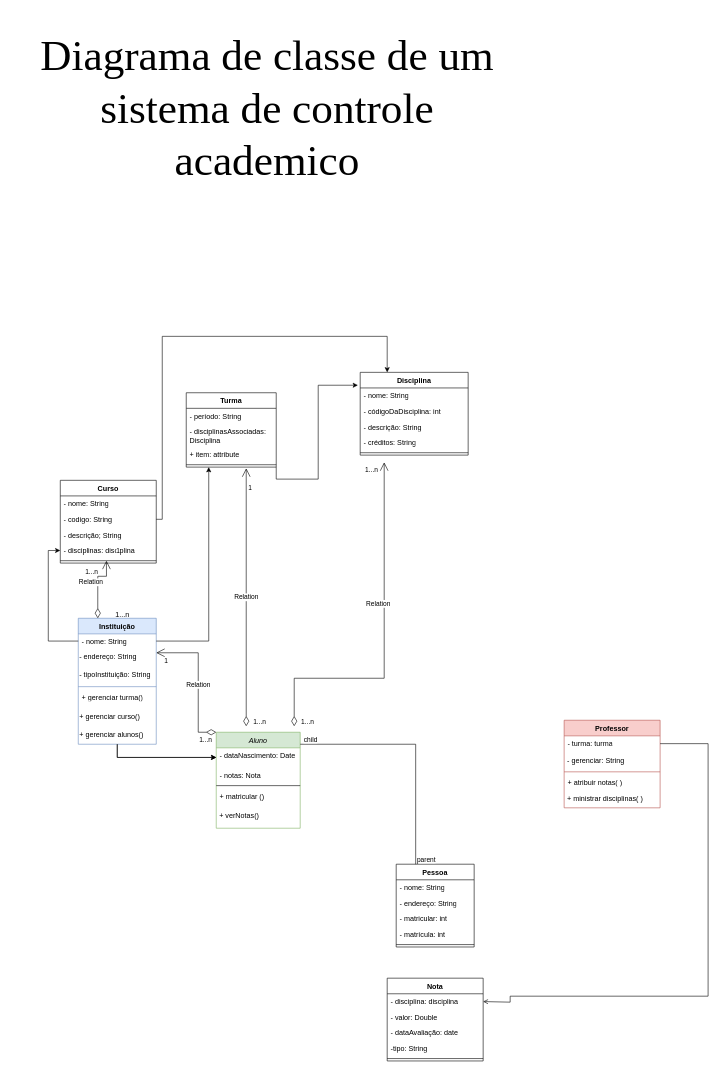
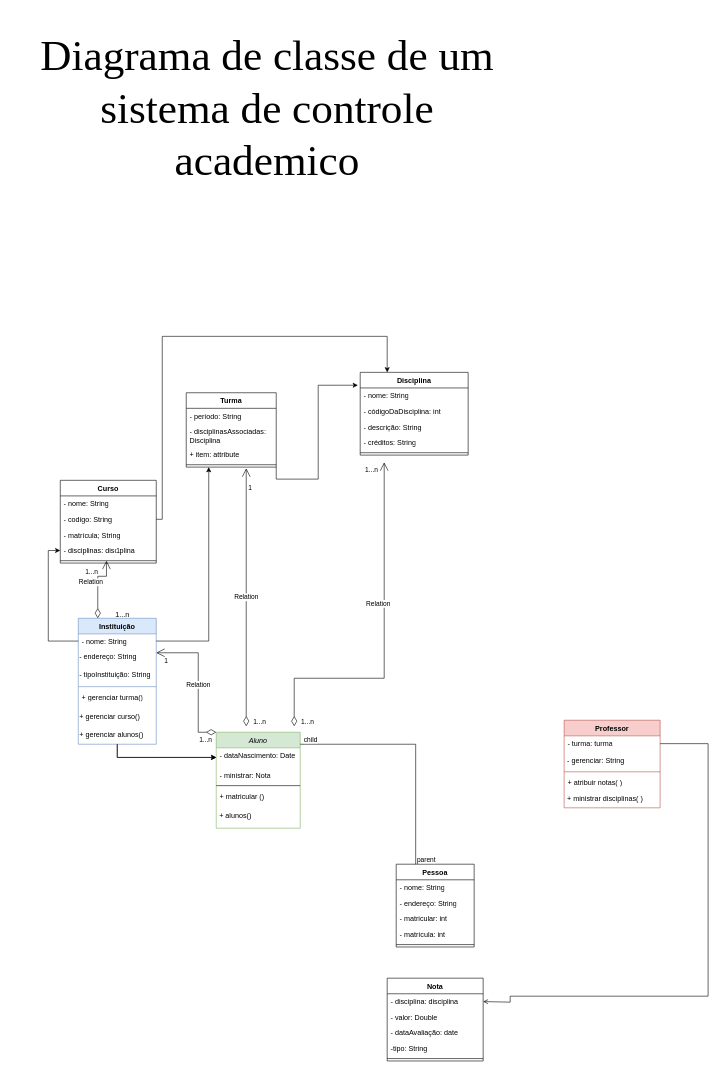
  <mxCell id="0" />
  <mxCell id="1" parent="0" />
  <mxCell id="2" value="Instituição" style="swimlane;fontStyle=1;align=center;verticalAlign=top;childLayout=stackLayout;horizontal=1;startSize=26;horizontalStack=0;resizeParent=1;resizeParentMax=0;resizeLast=0;collapsible=1;marginBottom=0;whiteSpace=wrap;html=1;labelBackgroundColor=none;fillColor=#dae8fc;strokeColor=#6c8ebf;" parent="1" vertex="1"><mxGeometry x="130" y="1030" width="130" height="210" as="geometry"><mxRectangle x="210" y="300" width="100" height="30" as="alternateBounds" /></mxGeometry></mxCell>
  <mxCell id="3" value="- nome: String&lt;br&gt;" style="text;strokeColor=none;fillColor=none;align=left;verticalAlign=top;spacingLeft=4;spacingRight=4;overflow=hidden;rotatable=0;points=[[0,0.5],[1,0.5]];portConstraint=eastwest;whiteSpace=wrap;html=1;" parent="2" vertex="1"><mxGeometry y="26" width="130" height="24" as="geometry" /></mxCell>
  <mxCell id="4" value="- endereço: String" style="text;html=1;strokeColor=none;fillColor=none;align=left;verticalAlign=middle;whiteSpace=wrap;rounded=0;labelBackgroundColor=default;" parent="2" vertex="1"><mxGeometry y="50" width="130" height="30" as="geometry" /></mxCell>
  <mxCell id="5" value="- tipoInstituição: String" style="text;html=1;strokeColor=none;fillColor=none;align=left;verticalAlign=middle;whiteSpace=wrap;rounded=0;" parent="2" vertex="1"><mxGeometry y="80" width="130" height="30" as="geometry" /></mxCell>
  <mxCell id="6" value="" style="line;strokeWidth=1;fillColor=none;align=left;verticalAlign=middle;spacingTop=-1;spacingLeft=3;spacingRight=3;rotatable=0;labelPosition=right;points=[];portConstraint=eastwest;strokeColor=inherit;" parent="2" vertex="1"><mxGeometry y="110" width="130" height="8" as="geometry" /></mxCell>
  <mxCell id="7" value="+ gerenciar turma()" style="text;strokeColor=none;fillColor=none;align=left;verticalAlign=top;spacingLeft=4;spacingRight=4;overflow=hidden;rotatable=0;points=[[0,0.5],[1,0.5]];portConstraint=eastwest;whiteSpace=wrap;html=1;" parent="2" vertex="1"><mxGeometry y="118" width="130" height="32" as="geometry" /></mxCell>
  <mxCell id="8" value="+ gerenciar curso()" style="text;html=1;strokeColor=none;fillColor=none;align=left;verticalAlign=middle;whiteSpace=wrap;rounded=0;" parent="2" vertex="1"><mxGeometry y="150" width="130" height="30" as="geometry" /></mxCell>
  <mxCell id="9" value="+ gerenciar alunos()" style="text;html=1;strokeColor=none;fillColor=none;align=left;verticalAlign=middle;whiteSpace=wrap;rounded=0;" parent="2" vertex="1"><mxGeometry y="180" width="130" height="30" as="geometry" /></mxCell>
  <mxCell id="10" value="Disciplina" style="swimlane;fontStyle=1;align=center;verticalAlign=top;childLayout=stackLayout;horizontal=1;startSize=26;horizontalStack=0;resizeParent=1;resizeParentMax=0;resizeLast=0;collapsible=1;marginBottom=0;whiteSpace=wrap;html=1;" parent="1" vertex="1"><mxGeometry x="600" y="620" width="180" height="138" as="geometry" /></mxCell>
  <mxCell id="11" value="- nome: String" style="text;strokeColor=none;fillColor=none;align=left;verticalAlign=top;spacingLeft=4;spacingRight=4;overflow=hidden;rotatable=0;points=[[0,0.5],[1,0.5]];portConstraint=eastwest;whiteSpace=wrap;html=1;" parent="10" vertex="1"><mxGeometry y="26" width="180" height="26" as="geometry" /></mxCell>
  <mxCell id="12" value="- códigoDaDisciplina: int" style="text;strokeColor=none;fillColor=none;align=left;verticalAlign=top;spacingLeft=4;spacingRight=4;overflow=hidden;rotatable=0;points=[[0,0.5],[1,0.5]];portConstraint=eastwest;whiteSpace=wrap;html=1;" parent="10" vertex="1"><mxGeometry y="52" width="180" height="26" as="geometry" /></mxCell>
  <mxCell id="13" value="- descrição: String" style="text;strokeColor=none;fillColor=none;align=left;verticalAlign=top;spacingLeft=4;spacingRight=4;overflow=hidden;rotatable=0;points=[[0,0.5],[1,0.5]];portConstraint=eastwest;whiteSpace=wrap;html=1;" parent="10" vertex="1"><mxGeometry y="78" width="180" height="26" as="geometry" /></mxCell>
  <mxCell id="14" value="- créditos: String" style="text;strokeColor=none;fillColor=none;align=left;verticalAlign=top;spacingLeft=4;spacingRight=4;overflow=hidden;rotatable=0;points=[[0,0.5],[1,0.5]];portConstraint=eastwest;whiteSpace=wrap;html=1;" parent="10" vertex="1"><mxGeometry y="104" width="180" height="26" as="geometry" /></mxCell>
  <mxCell id="15" value="" style="line;strokeWidth=1;fillColor=none;align=left;verticalAlign=middle;spacingTop=-1;spacingLeft=3;spacingRight=3;rotatable=0;labelPosition=right;points=[];portConstraint=eastwest;strokeColor=inherit;" parent="10" vertex="1"><mxGeometry y="130" width="180" height="8" as="geometry" /></mxCell>
  <mxCell id="16" style="edgeStyle=orthogonalEdgeStyle;rounded=0;orthogonalLoop=1;jettySize=auto;html=1;exitX=0.25;exitY=1;exitDx=0;exitDy=0;entryX=0.249;entryY=1.097;entryDx=0;entryDy=0;entryPerimeter=0;" edge="1" parent="10" source="10" target="15"><mxGeometry relative="1" as="geometry" /></mxCell>
  <mxCell id="17" value="Turma" style="swimlane;fontStyle=1;align=center;verticalAlign=top;childLayout=stackLayout;horizontal=1;startSize=26;horizontalStack=0;resizeParent=1;resizeParentMax=0;resizeLast=0;collapsible=1;marginBottom=0;whiteSpace=wrap;html=1;" parent="1" vertex="1"><mxGeometry x="310" y="654" width="150" height="124" as="geometry" /></mxCell>
  <mxCell id="18" value="- período: String" style="text;strokeColor=none;fillColor=none;align=left;verticalAlign=top;spacingLeft=4;spacingRight=4;overflow=hidden;rotatable=0;points=[[0,0.5],[1,0.5]];portConstraint=eastwest;whiteSpace=wrap;html=1;" parent="17" vertex="1"><mxGeometry y="26" width="150" height="26" as="geometry" /></mxCell>
  <mxCell id="19" value="- disciplinasAssociadas: Disciplina" style="text;strokeColor=none;fillColor=none;align=left;verticalAlign=top;spacingLeft=4;spacingRight=4;overflow=hidden;rotatable=0;points=[[0,0.5],[1,0.5]];portConstraint=eastwest;whiteSpace=wrap;html=1;" parent="17" vertex="1"><mxGeometry y="52" width="150" height="38" as="geometry" /></mxCell>
  <mxCell id="20" value="+ item: attribute" style="text;strokeColor=none;fillColor=none;align=left;verticalAlign=top;spacingLeft=4;spacingRight=4;overflow=hidden;rotatable=0;points=[[0,0.5],[1,0.5]];portConstraint=eastwest;whiteSpace=wrap;html=1;" parent="17" vertex="1"><mxGeometry y="90" width="150" height="26" as="geometry" /></mxCell>
  <mxCell id="21" value="" style="line;strokeWidth=1;fillColor=none;align=left;verticalAlign=middle;spacingTop=-1;spacingLeft=3;spacingRight=3;rotatable=0;labelPosition=right;points=[];portConstraint=eastwest;strokeColor=inherit;" parent="17" vertex="1"><mxGeometry y="116" width="150" height="8" as="geometry" /></mxCell>
  <mxCell id="22" value="Curso" style="swimlane;fontStyle=1;align=center;verticalAlign=top;childLayout=stackLayout;horizontal=1;startSize=26;horizontalStack=0;resizeParent=1;resizeParentMax=0;resizeLast=0;collapsible=1;marginBottom=0;whiteSpace=wrap;html=1;" parent="1" vertex="1"><mxGeometry x="100" y="800" width="160" height="138" as="geometry" /></mxCell>
  <mxCell id="23" value="- nome: String" style="text;strokeColor=none;fillColor=none;align=left;verticalAlign=top;spacingLeft=4;spacingRight=4;overflow=hidden;rotatable=0;points=[[0,0.5],[1,0.5]];portConstraint=eastwest;whiteSpace=wrap;html=1;" parent="22" vertex="1"><mxGeometry y="26" width="160" height="26" as="geometry" /></mxCell>
  <mxCell id="24" value="- codigo: String" style="text;strokeColor=none;fillColor=none;align=left;verticalAlign=top;spacingLeft=4;spacingRight=4;overflow=hidden;rotatable=0;points=[[0,0.5],[1,0.5]];portConstraint=eastwest;whiteSpace=wrap;html=1;" parent="22" vertex="1"><mxGeometry y="52" width="160" height="26" as="geometry" /></mxCell>
- <mxCell id="25" value="- descrição; String" style="text;strokeColor=none;fillColor=none;align=left;verticalAlign=top;spacingLeft=4;spacingRight=4;overflow=hidden;rotatable=0;points=[[0,0.5],[1,0.5]];portConstraint=eastwest;whiteSpace=wrap;html=1;" parent="22" vertex="1"><mxGeometry y="78" width="160" height="26" as="geometry" /></mxCell>
+ <mxCell id="25" value="- matrícula; String" style="text;strokeColor=none;fillColor=none;align=left;verticalAlign=top;spacingLeft=4;spacingRight=4;overflow=hidden;rotatable=0;points=[[0,0.5],[1,0.5]];portConstraint=eastwest;whiteSpace=wrap;html=1;" parent="22" vertex="1"><mxGeometry y="78" width="160" height="26" as="geometry" /></mxCell>
  <mxCell id="26" value="- disciplinas: disciplina" style="text;strokeColor=none;fillColor=none;align=left;verticalAlign=top;spacingLeft=4;spacingRight=4;overflow=hidden;rotatable=0;points=[[0,0.5],[1,0.5]];portConstraint=eastwest;whiteSpace=wrap;html=1;" parent="22" vertex="1"><mxGeometry y="104" width="160" height="26" as="geometry" /></mxCell>
  <mxCell id="27" value="" style="line;strokeWidth=1;fillColor=none;align=left;verticalAlign=middle;spacingTop=-1;spacingLeft=3;spacingRight=3;rotatable=0;labelPosition=right;points=[];portConstraint=eastwest;strokeColor=inherit;" parent="22" vertex="1"><mxGeometry y="130" width="160" height="8" as="geometry" /></mxCell>
  <mxCell id="28" value="Pessoa" style="swimlane;fontStyle=1;align=center;verticalAlign=top;childLayout=stackLayout;horizontal=1;startSize=26;horizontalStack=0;resizeParent=1;resizeParentMax=0;resizeLast=0;collapsible=1;marginBottom=0;whiteSpace=wrap;html=1;" parent="1" vertex="1"><mxGeometry x="660" y="1440" width="130" height="138" as="geometry" /></mxCell>
  <mxCell id="29" value="- nome: String" style="text;strokeColor=none;fillColor=none;align=left;verticalAlign=top;spacingLeft=4;spacingRight=4;overflow=hidden;rotatable=0;points=[[0,0.5],[1,0.5]];portConstraint=eastwest;whiteSpace=wrap;html=1;" parent="28" vertex="1"><mxGeometry y="26" width="130" height="26" as="geometry" /></mxCell>
  <mxCell id="30" value="- endereço: String" style="text;strokeColor=none;fillColor=none;align=left;verticalAlign=top;spacingLeft=4;spacingRight=4;overflow=hidden;rotatable=0;points=[[0,0.5],[1,0.5]];portConstraint=eastwest;whiteSpace=wrap;html=1;" parent="28" vertex="1"><mxGeometry y="52" width="130" height="26" as="geometry" /></mxCell>
  <mxCell id="31" value="- matricular: int" style="text;strokeColor=none;fillColor=none;align=left;verticalAlign=top;spacingLeft=4;spacingRight=4;overflow=hidden;rotatable=0;points=[[0,0.5],[1,0.5]];portConstraint=eastwest;whiteSpace=wrap;html=1;" parent="28" vertex="1"><mxGeometry y="78" width="130" height="26" as="geometry" /></mxCell>
  <mxCell id="32" value="- matrícula: int" style="text;strokeColor=none;fillColor=none;align=left;verticalAlign=top;spacingLeft=4;spacingRight=4;overflow=hidden;rotatable=0;points=[[0,0.5],[1,0.5]];portConstraint=eastwest;whiteSpace=wrap;html=1;" parent="28" vertex="1"><mxGeometry y="104" width="130" height="26" as="geometry" /></mxCell>
  <mxCell id="33" value="" style="line;strokeWidth=1;fillColor=none;align=left;verticalAlign=middle;spacingTop=-1;spacingLeft=3;spacingRight=3;rotatable=0;labelPosition=right;points=[];portConstraint=eastwest;strokeColor=inherit;" parent="28" vertex="1"><mxGeometry y="130" width="130" height="8" as="geometry" /></mxCell>
  <mxCell id="34" value="Aluno" style="swimlane;fontStyle=2;align=center;verticalAlign=top;childLayout=stackLayout;horizontal=1;startSize=26;horizontalStack=0;resizeParent=1;resizeLast=0;collapsible=1;marginBottom=0;rounded=0;shadow=0;strokeWidth=1;fillColor=#d5e8d4;strokeColor=#82b366;" parent="1" vertex="1"><mxGeometry x="360" y="1220" width="140" height="160" as="geometry"><mxRectangle x="440" y="490" width="160" height="26" as="alternateBounds" /></mxGeometry></mxCell>
  <mxCell id="35" value="- dataNascimento: Date&#10;&#10;" style="text;align=left;verticalAlign=top;spacingLeft=4;spacingRight=4;overflow=hidden;rotatable=0;points=[[0,0.5],[1,0.5]];portConstraint=eastwest;rounded=0;shadow=0;html=0;whiteSpace=wrap;" parent="34" vertex="1"><mxGeometry y="26" width="140" height="32" as="geometry" /></mxCell>
- <mxCell id="36" value="- notas: Nota" style="text;strokeColor=none;fillColor=none;align=left;verticalAlign=top;spacingLeft=4;spacingRight=4;overflow=hidden;rotatable=0;points=[[0,0.5],[1,0.5]];portConstraint=eastwest;whiteSpace=wrap;html=1;" parent="34" vertex="1"><mxGeometry y="58" width="140" height="26" as="geometry" /></mxCell>
+ <mxCell id="36" value="- ministrar: Nota" style="text;strokeColor=none;fillColor=none;align=left;verticalAlign=top;spacingLeft=4;spacingRight=4;overflow=hidden;rotatable=0;points=[[0,0.5],[1,0.5]];portConstraint=eastwest;whiteSpace=wrap;html=1;" parent="34" vertex="1"><mxGeometry y="58" width="140" height="26" as="geometry" /></mxCell>
  <mxCell id="37" value="" style="line;strokeWidth=1;rotatable=0;dashed=0;labelPosition=right;align=left;verticalAlign=middle;spacingTop=0;spacingLeft=6;points=[];portConstraint=eastwest;" parent="34" vertex="1"><mxGeometry y="84" width="140" height="10" as="geometry" /></mxCell>
  <mxCell id="38" value="" style="line;html=1;strokeWidth=1;align=left;verticalAlign=middle;spacingTop=-1;spacingLeft=3;spacingRight=3;rotatable=0;labelPosition=right;points=[];portConstraint=eastwest;" parent="34" vertex="1"><mxGeometry y="94" width="140" as="geometry" /></mxCell>
  <mxCell id="39" value="+ matricular ()" style="text;align=left;verticalAlign=top;spacingLeft=4;spacingRight=4;overflow=hidden;rotatable=0;points=[[0,0.5],[1,0.5]];portConstraint=eastwest;" parent="34" vertex="1"><mxGeometry y="94" width="140" height="30" as="geometry" /></mxCell>
- <mxCell id="40" value="&amp;nbsp;+ verNotas()" style="text;html=1;align=left;verticalAlign=middle;whiteSpace=wrap;rounded=0;" parent="34" vertex="1"><mxGeometry y="124" width="140" height="30" as="geometry" /></mxCell>
+ <mxCell id="40" value="&amp;nbsp;+ alunos()" style="text;html=1;align=left;verticalAlign=middle;whiteSpace=wrap;rounded=0;" parent="34" vertex="1"><mxGeometry y="124" width="140" height="30" as="geometry" /></mxCell>
  <mxCell id="41" value="Nota" style="swimlane;fontStyle=1;align=center;verticalAlign=top;childLayout=stackLayout;horizontal=1;startSize=26;horizontalStack=0;resizeParent=1;resizeParentMax=0;resizeLast=0;collapsible=1;marginBottom=0;whiteSpace=wrap;html=1;" parent="1" vertex="1"><mxGeometry x="645" y="1630" width="160" height="138" as="geometry" /></mxCell>
  <mxCell id="42" value="- disciplina: disciplina" style="text;strokeColor=none;fillColor=none;align=left;verticalAlign=top;spacingLeft=4;spacingRight=4;overflow=hidden;rotatable=0;points=[[0,0.5],[1,0.5]];portConstraint=eastwest;whiteSpace=wrap;html=1;" parent="41" vertex="1"><mxGeometry y="26" width="160" height="26" as="geometry" /></mxCell>
  <mxCell id="43" value="- valor: Double" style="text;strokeColor=none;fillColor=none;align=left;verticalAlign=top;spacingLeft=4;spacingRight=4;overflow=hidden;rotatable=0;points=[[0,0.5],[1,0.5]];portConstraint=eastwest;whiteSpace=wrap;html=1;" parent="41" vertex="1"><mxGeometry y="52" width="160" height="26" as="geometry" /></mxCell>
  <mxCell id="44" value="- dataAvaliação: date" style="text;strokeColor=none;fillColor=none;align=left;verticalAlign=top;spacingLeft=4;spacingRight=4;overflow=hidden;rotatable=0;points=[[0,0.5],[1,0.5]];portConstraint=eastwest;whiteSpace=wrap;html=1;" parent="41" vertex="1"><mxGeometry y="78" width="160" height="26" as="geometry" /></mxCell>
  <mxCell id="45" value="-tipo: String" style="text;strokeColor=none;fillColor=none;align=left;verticalAlign=top;spacingLeft=4;spacingRight=4;overflow=hidden;rotatable=0;points=[[0,0.5],[1,0.5]];portConstraint=eastwest;whiteSpace=wrap;html=1;" parent="41" vertex="1"><mxGeometry y="104" width="160" height="26" as="geometry" /></mxCell>
  <mxCell id="46" value="" style="line;strokeWidth=1;fillColor=none;align=left;verticalAlign=middle;spacingTop=-1;spacingLeft=3;spacingRight=3;rotatable=0;labelPosition=right;points=[];portConstraint=eastwest;strokeColor=inherit;" parent="41" vertex="1"><mxGeometry y="130" width="160" height="8" as="geometry" /></mxCell>
  <mxCell id="47" value="Professor" style="swimlane;fontStyle=1;align=center;verticalAlign=top;childLayout=stackLayout;horizontal=1;startSize=26;horizontalStack=0;resizeParent=1;resizeParentMax=0;resizeLast=0;collapsible=1;marginBottom=0;whiteSpace=wrap;html=1;labelBackgroundColor=none;fillColor=#f8cecc;strokeColor=#b85450;" parent="1" vertex="1"><mxGeometry x="940" y="1200" width="160" height="146" as="geometry"><mxRectangle x="1020" y="470" width="100" height="30" as="alternateBounds" /></mxGeometry></mxCell>
  <mxCell id="48" value="- turma: turma" style="text;strokeColor=none;fillColor=none;align=left;verticalAlign=top;spacingLeft=4;spacingRight=4;overflow=hidden;rotatable=0;points=[[0,0.5],[1,0.5]];portConstraint=eastwest;whiteSpace=wrap;html=1;" parent="47" vertex="1"><mxGeometry y="26" width="160" height="26" as="geometry" /></mxCell>
  <mxCell id="49" value="&amp;nbsp;- gerenciar: String" style="text;html=1;strokeColor=none;fillColor=none;align=left;verticalAlign=middle;whiteSpace=wrap;rounded=0;" parent="47" vertex="1"><mxGeometry y="52" width="160" height="30" as="geometry" /></mxCell>
  <mxCell id="50" value="" style="line;strokeWidth=1;fillColor=none;align=left;verticalAlign=middle;spacingTop=-1;spacingLeft=3;spacingRight=3;rotatable=0;labelPosition=right;points=[];portConstraint=eastwest;strokeColor=inherit;" parent="47" vertex="1"><mxGeometry y="82" width="160" height="8" as="geometry" /></mxCell>
  <mxCell id="51" value="+ atribuir notas( )&lt;br&gt;" style="text;strokeColor=none;fillColor=none;align=left;verticalAlign=top;spacingLeft=4;spacingRight=4;overflow=hidden;rotatable=0;points=[[0,0.5],[1,0.5]];portConstraint=eastwest;whiteSpace=wrap;html=1;" parent="47" vertex="1"><mxGeometry y="90" width="160" height="26" as="geometry" /></mxCell>
  <mxCell id="52" value="&amp;nbsp;+ ministrar disciplinas( )" style="text;html=1;strokeColor=none;fillColor=none;align=left;verticalAlign=middle;whiteSpace=wrap;rounded=0;" parent="47" vertex="1"><mxGeometry y="116" width="160" height="30" as="geometry" /></mxCell>
  <mxCell id="53" value="" style="endArrow=none;html=1;edgeStyle=orthogonalEdgeStyle;rounded=0;exitX=0.25;exitY=0;exitDx=0;exitDy=0;" edge="1" parent="1" source="28"><mxGeometry relative="1" as="geometry"><mxPoint x="510" y="1220" as="sourcePoint" /><mxPoint x="500" y="1240" as="targetPoint" /><Array as="points"><mxPoint x="692" y="1240" /></Array></mxGeometry></mxCell>
  <mxCell id="54" value="parent" style="edgeLabel;resizable=0;html=1;align=left;verticalAlign=bottom;" connectable="0" vertex="1" parent="53"><mxGeometry x="-1" relative="1" as="geometry" /></mxCell>
  <mxCell id="55" value="child" style="edgeLabel;resizable=0;html=1;align=right;verticalAlign=bottom;" connectable="0" vertex="1" parent="53"><mxGeometry x="1" relative="1" as="geometry"><mxPoint x="29" as="offset" /></mxGeometry></mxCell>
  <mxCell id="56" style="edgeStyle=orthogonalEdgeStyle;rounded=0;orthogonalLoop=1;jettySize=auto;html=1;entryX=-0.021;entryY=-0.174;entryDx=0;entryDy=0;entryPerimeter=0;" edge="1" parent="1" target="11"><mxGeometry relative="1" as="geometry"><mxPoint x="460" y="778" as="sourcePoint" /><Array as="points"><mxPoint x="460" y="798" /><mxPoint x="530" y="798" /><mxPoint x="530" y="642" /></Array></mxGeometry></mxCell>
  <mxCell id="57" style="edgeStyle=orthogonalEdgeStyle;rounded=0;orthogonalLoop=1;jettySize=auto;html=1;exitX=0;exitY=0.5;exitDx=0;exitDy=0;entryX=0;entryY=0.5;entryDx=0;entryDy=0;" edge="1" parent="1" source="3" target="26"><mxGeometry relative="1" as="geometry" /></mxCell>
  <mxCell id="58" style="edgeStyle=orthogonalEdgeStyle;rounded=0;orthogonalLoop=1;jettySize=auto;html=1;entryX=0.25;entryY=1;entryDx=0;entryDy=0;" edge="1" parent="1" source="3" target="17"><mxGeometry relative="1" as="geometry" /></mxCell>
  <mxCell id="59" style="edgeStyle=orthogonalEdgeStyle;rounded=0;orthogonalLoop=1;jettySize=auto;html=1;entryX=0.25;entryY=0;entryDx=0;entryDy=0;" edge="1" parent="1" source="24" target="10"><mxGeometry relative="1" as="geometry"><mxPoint x="290" y="520" as="targetPoint" /><Array as="points"><mxPoint x="270" y="865" /><mxPoint x="270" y="560" /><mxPoint x="645" y="560" /></Array></mxGeometry></mxCell>
  <mxCell id="60" style="edgeStyle=orthogonalEdgeStyle;rounded=0;orthogonalLoop=1;jettySize=auto;html=1;exitX=1;exitY=0.5;exitDx=0;exitDy=0;entryX=1;entryY=0.5;entryDx=0;entryDy=0;endArrow=open;" edge="1" parent="1" source="48" target="42"><mxGeometry relative="1" as="geometry"><mxPoint x="805" y="1720" as="targetPoint" /><Array as="points"><mxPoint x="1180" y="1239" /><mxPoint x="1180" y="1660" /><mxPoint x="850" y="1660" /><mxPoint x="850" y="1670" /><mxPoint x="805" y="1670" /></Array></mxGeometry></mxCell>
  <mxCell id="61" value="" style="edgeStyle=orthogonalEdgeStyle;rounded=0;orthogonalLoop=1;jettySize=auto;html=1;" edge="1" parent="1" source="9" target="35"><mxGeometry relative="1" as="geometry" /></mxCell>
  <mxCell id="62" value="" style="edgeStyle=orthogonalEdgeStyle;rounded=0;orthogonalLoop=1;jettySize=auto;html=1;" edge="1" parent="1" source="9" target="35"><mxGeometry relative="1" as="geometry" /></mxCell>
  <mxCell id="63" value="Relation" style="endArrow=open;html=1;endSize=12;startArrow=diamondThin;startSize=14;startFill=0;edgeStyle=orthogonalEdgeStyle;rounded=0;" edge="1" parent="1"><mxGeometry relative="1" as="geometry"><mxPoint x="410" y="1210" as="sourcePoint" /><mxPoint x="410" y="780" as="targetPoint" /></mxGeometry></mxCell>
  <mxCell id="64" value="1...n" style="edgeLabel;resizable=0;html=1;align=left;verticalAlign=top;" connectable="0" vertex="1" parent="63"><mxGeometry x="-1" relative="1" as="geometry"><mxPoint x="10" y="-20" as="offset" /></mxGeometry></mxCell>
  <mxCell id="65" value="1" style="edgeLabel;resizable=0;html=1;align=right;verticalAlign=top;" connectable="0" vertex="1" parent="63"><mxGeometry x="1" relative="1" as="geometry"><mxPoint x="10" y="20" as="offset" /></mxGeometry></mxCell>
  <mxCell id="66" value="Relation" style="endArrow=open;html=1;endSize=12;startArrow=diamondThin;startSize=14;startFill=0;edgeStyle=orthogonalEdgeStyle;rounded=0;exitX=0.25;exitY=0;exitDx=0;exitDy=0;entryX=0.481;entryY=0.502;entryDx=0;entryDy=0;entryPerimeter=0;" edge="1" parent="1" source="2" target="27"><mxGeometry x="0.085" y="12" relative="1" as="geometry"><mxPoint x="170" y="940" as="sourcePoint" /><mxPoint x="180" y="960" as="targetPoint" /><Array as="points"><mxPoint x="162" y="960" /><mxPoint x="177" y="960" /></Array><mxPoint as="offset" /></mxGeometry></mxCell>
  <mxCell id="67" value="1...n" style="edgeLabel;resizable=0;html=1;align=left;verticalAlign=top;" connectable="0" vertex="1" parent="66"><mxGeometry x="-1" relative="1" as="geometry"><mxPoint x="-22" y="-90" as="offset" /></mxGeometry></mxCell>
  <mxCell id="68" value="1" style="edgeLabel;resizable=0;html=1;align=right;verticalAlign=top;" connectable="0" vertex="1" parent="66"><mxGeometry x="1" relative="1" as="geometry"><mxPoint x="23" y="-30" as="offset" /></mxGeometry></mxCell>
  <mxCell id="69" value="Relation" style="endArrow=open;html=1;endSize=12;startArrow=diamondThin;startSize=14;startFill=0;edgeStyle=orthogonalEdgeStyle;rounded=0;entryX=1;entryY=0.25;entryDx=0;entryDy=0;exitX=0;exitY=0;exitDx=0;exitDy=0;" edge="1" parent="1" source="34" target="4"><mxGeometry x="-0.054" relative="1" as="geometry"><mxPoint x="330" y="1190" as="sourcePoint" /><mxPoint x="410" y="1116" as="targetPoint" /><Array as="points"><mxPoint x="330" y="1220" /><mxPoint x="330" y="1087" /></Array><mxPoint y="1" as="offset" /></mxGeometry></mxCell>
  <mxCell id="70" value="1...n" style="edgeLabel;resizable=0;html=1;align=left;verticalAlign=top;" connectable="0" vertex="1" parent="69"><mxGeometry x="-1" relative="1" as="geometry"><mxPoint x="-30" as="offset" /></mxGeometry></mxCell>
  <mxCell id="71" value="1" style="edgeLabel;resizable=0;html=1;align=right;verticalAlign=top;" connectable="0" vertex="1" parent="69"><mxGeometry x="1" relative="1" as="geometry"><mxPoint x="20" as="offset" /></mxGeometry></mxCell>
  <mxCell id="72" value="Relation" style="endArrow=open;html=1;endSize=12;startArrow=diamondThin;startSize=14;startFill=0;edgeStyle=orthogonalEdgeStyle;rounded=0;" edge="1" parent="1"><mxGeometry x="0.2" y="10" relative="1" as="geometry"><mxPoint x="490" y="1210" as="sourcePoint" /><mxPoint x="640" y="770" as="targetPoint" /><Array as="points"><mxPoint x="490" y="1130" /><mxPoint x="640" y="1130" /></Array><mxPoint as="offset" /></mxGeometry></mxCell>
  <mxCell id="73" value="1...n" style="edgeLabel;resizable=0;html=1;align=left;verticalAlign=top;" connectable="0" vertex="1" parent="72"><mxGeometry x="-1" relative="1" as="geometry"><mxPoint x="10" y="-20" as="offset" /></mxGeometry></mxCell>
  <mxCell id="74" value="1...n" style="edgeLabel;resizable=0;html=1;align=right;verticalAlign=top;" connectable="0" vertex="1" parent="72"><mxGeometry x="1" relative="1" as="geometry"><mxPoint x="-10" as="offset" /></mxGeometry></mxCell>
  <mxCell id="75" value="&lt;span style=&quot;font-size: 72px;&quot;&gt;&lt;font face=&quot;Times New Roman&quot;&gt;Diagrama de classe de um sistema de controle academico&lt;/font&gt;&lt;/span&gt;" style="text;html=1;strokeColor=none;fillColor=none;align=center;verticalAlign=middle;whiteSpace=wrap;rounded=0;" vertex="1" parent="1"><mxGeometry x="20" y="20" width="850" height="320" as="geometry" /></mxCell>
  <mxCell id="76" value="1...n" style="text;whiteSpace=wrap;html=1;" vertex="1" parent="1"><mxGeometry x="190" y="1010" width="60" height="40" as="geometry" /></mxCell>
